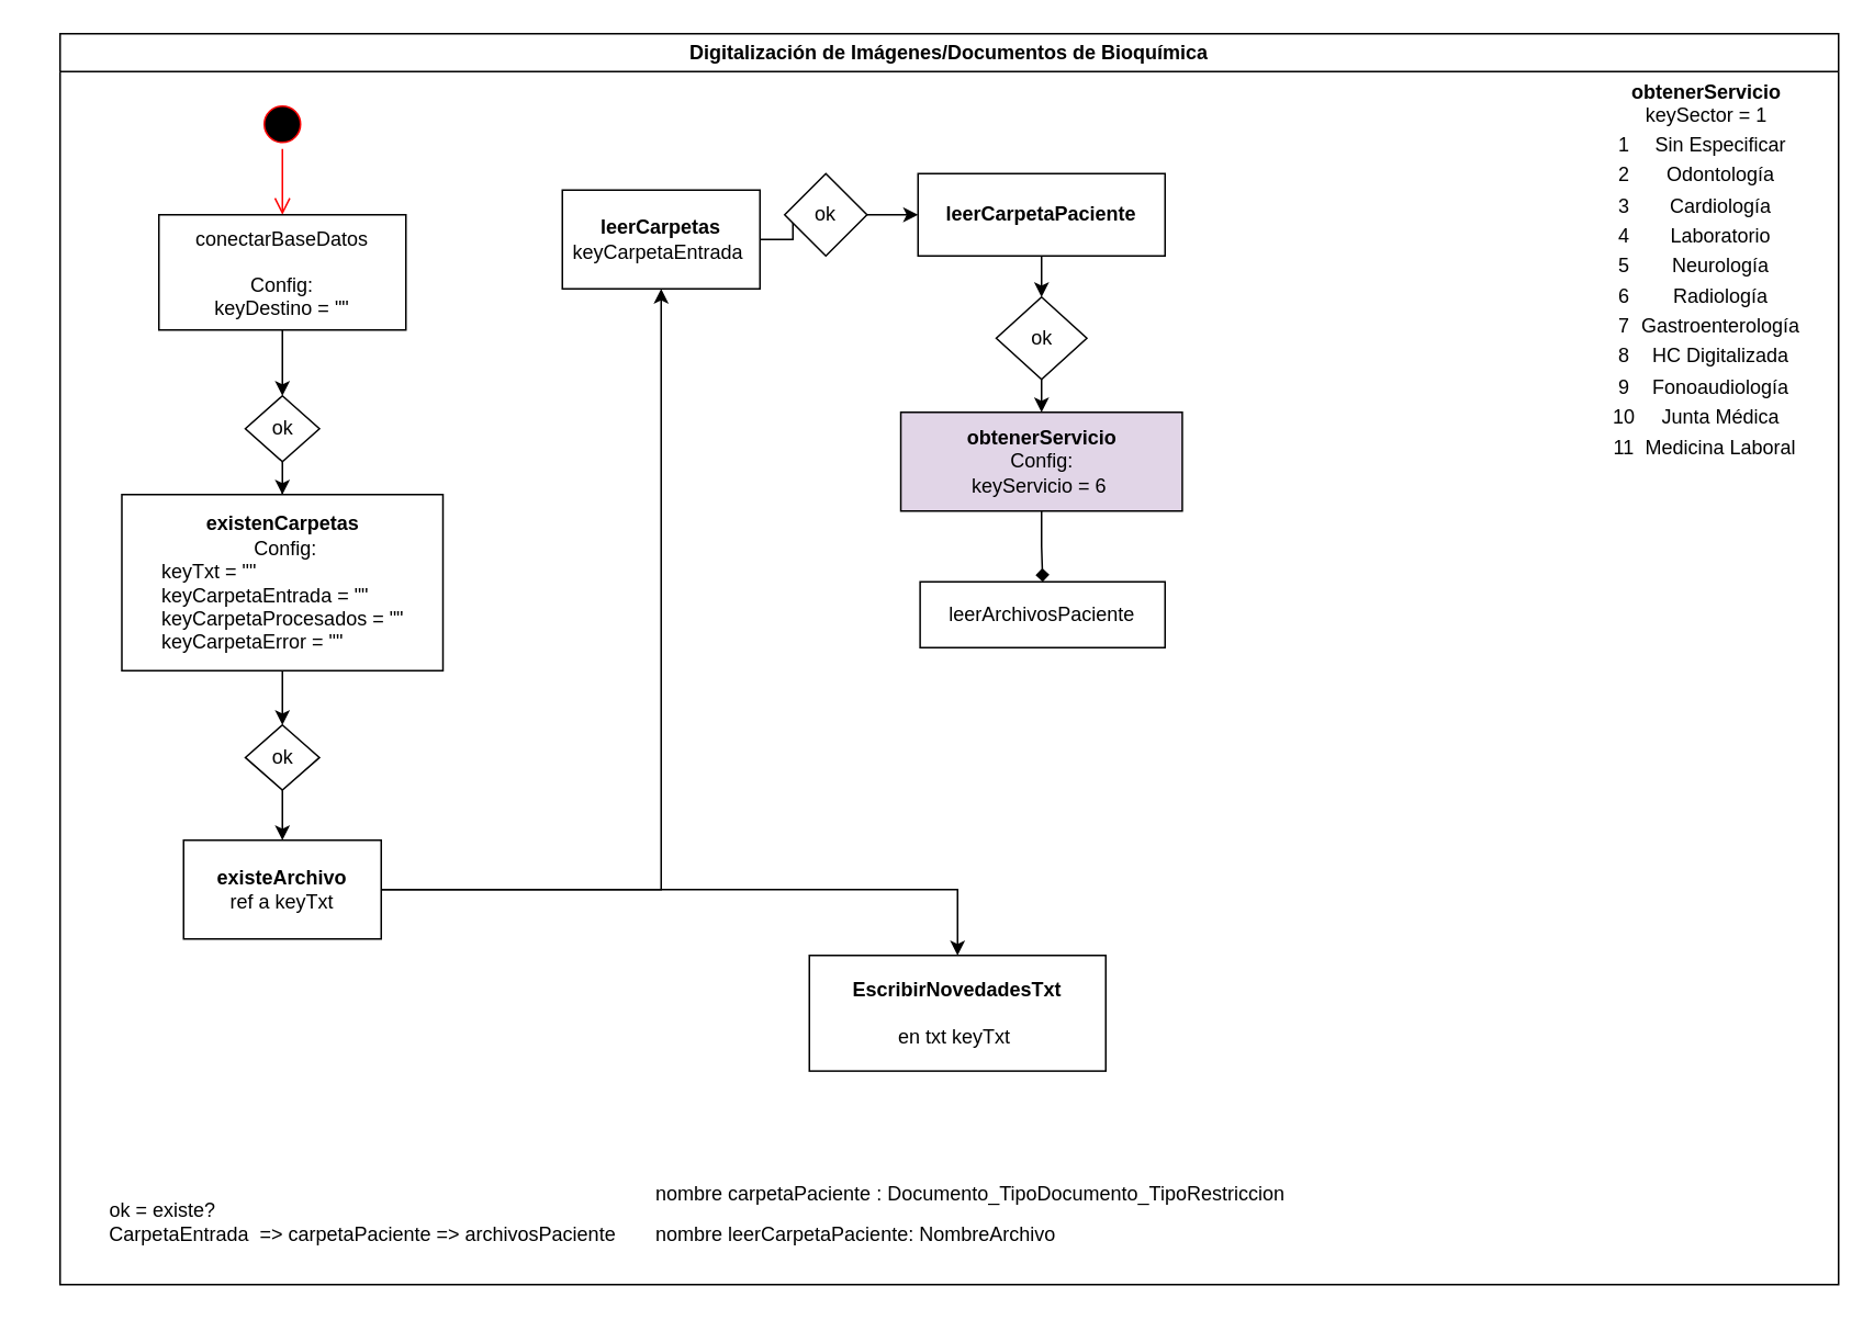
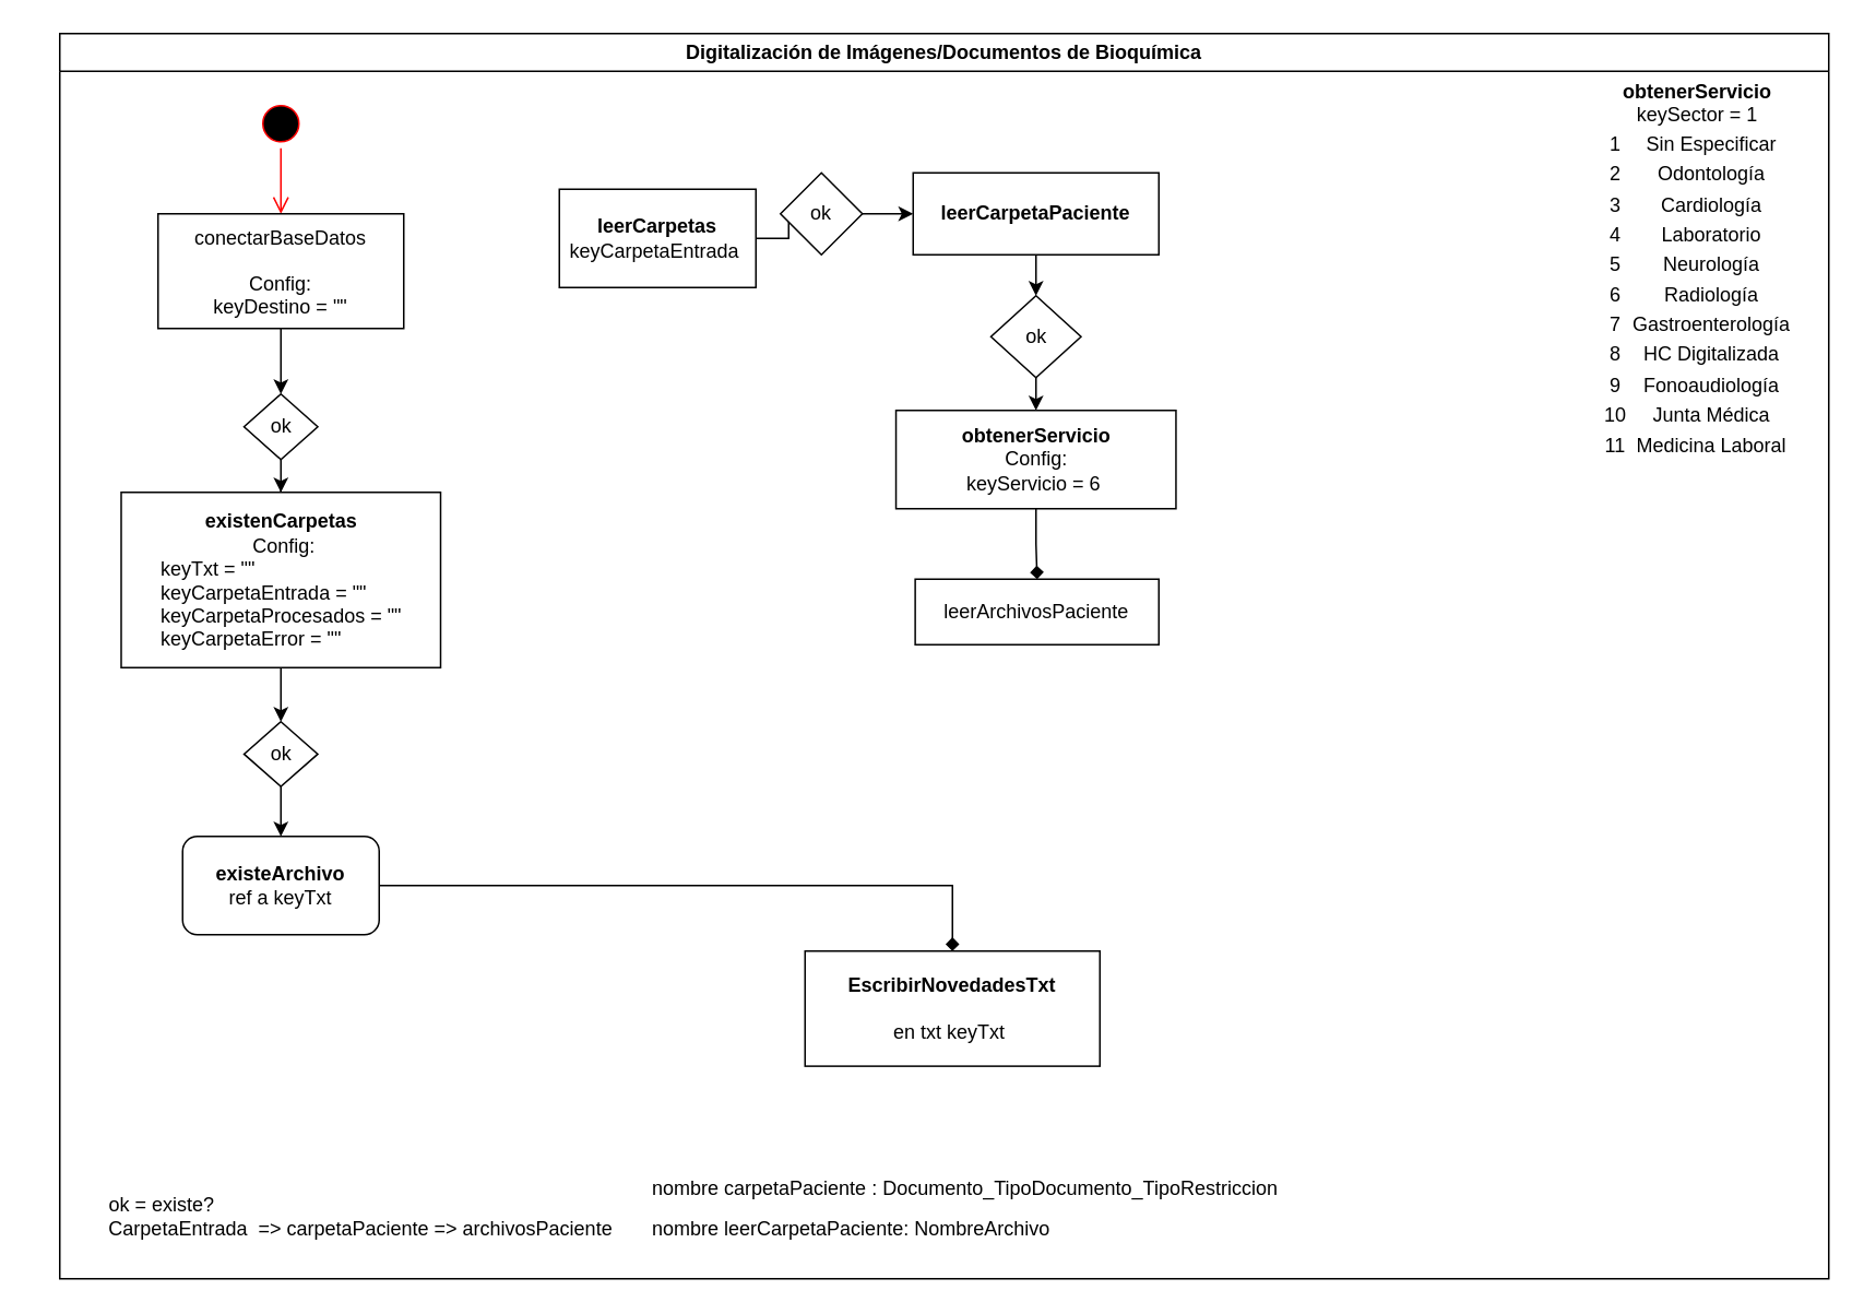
  <mxCell id="0" />
  <mxCell id="1" parent="0" />
  <mxCell id="2" value="Digitalización de Imágenes/Documentos de Bioquímica" style="swimlane;whiteSpace=wrap;startSize=23;" parent="1" vertex="1"><mxGeometry x="36" y="20" width="1080" height="760" as="geometry" /></mxCell>
  <mxCell id="3" value="" style="ellipse;shape=startState;fillColor=#000000;strokeColor=#ff0000;" parent="2" vertex="1"><mxGeometry x="120" y="40" width="30" height="30" as="geometry" /></mxCell>
  <mxCell id="4" value="" style="edgeStyle=elbowEdgeStyle;elbow=horizontal;verticalAlign=bottom;endArrow=open;endSize=8;strokeColor=#FF0000;endFill=1;rounded=0" parent="2" source="3" target="6" edge="1"><mxGeometry x="100" y="40" as="geometry"><mxPoint x="115" y="110" as="targetPoint" /></mxGeometry></mxCell>
  <mxCell id="5" value="" style="edgeStyle=orthogonalEdgeStyle;rounded=0;orthogonalLoop=1;jettySize=auto;html=1;" parent="2" source="6" target="7" edge="1"><mxGeometry relative="1" as="geometry" /></mxCell>
  <mxCell id="6" value="conectarBaseDatos&#10;&#10;Config: &#10;keyDestino = &quot;&quot;" style="align=center;fontStyle=0" parent="2" vertex="1"><mxGeometry x="60" y="110" width="150" height="70" as="geometry" /></mxCell>
  <mxCell id="7" value="ok" style="rhombus;whiteSpace=wrap;html=1;" parent="2" vertex="1"><mxGeometry x="112.5" y="220" width="45" height="40" as="geometry" /></mxCell>
  <mxCell id="8" value="&lt;span style=&quot;font-size: 12px&quot;&gt;&lt;b&gt;existenCarpetas&lt;/b&gt;&lt;br&gt;&lt;/span&gt;&lt;span&gt;&amp;nbsp;Config:&lt;/span&gt;&lt;br style=&quot;padding: 0px ; margin: 0px&quot;&gt;&lt;div style=&quot;text-align: left&quot;&gt;&lt;span&gt;keyTxt&amp;nbsp;&lt;/span&gt;&lt;span&gt;= &quot;&quot;&lt;/span&gt;&lt;/div&gt;&lt;span&gt;&lt;div style=&quot;text-align: left&quot;&gt;&lt;span&gt;keyCarpetaEntrada = &quot;&quot;&lt;/span&gt;&lt;/div&gt;&lt;/span&gt;&lt;span style=&quot;font-size: 12px&quot;&gt;&lt;div style=&quot;text-align: left&quot;&gt;&lt;span&gt;keyCarpetaProcesados = &quot;&quot;&lt;/span&gt;&lt;/div&gt;&lt;/span&gt;&lt;span style=&quot;font-size: 12px&quot;&gt;&lt;div style=&quot;text-align: left&quot;&gt;&lt;span&gt;keyCarpetaError = &quot;&quot;&lt;/span&gt;&lt;/div&gt;&lt;/span&gt;" style="whiteSpace=wrap;html=1;" parent="2" vertex="1"><mxGeometry x="37.5" y="280" width="195" height="107" as="geometry" /></mxCell>
  <mxCell id="9" value="" style="edgeStyle=orthogonalEdgeStyle;rounded=0;orthogonalLoop=1;jettySize=auto;html=1;" parent="2" source="7" target="8" edge="1"><mxGeometry relative="1" as="geometry" /></mxCell>
  <mxCell id="10" value="ok" style="rhombus;whiteSpace=wrap;html=1;" parent="2" vertex="1"><mxGeometry x="112.5" y="420" width="45" height="39.5" as="geometry" /></mxCell>
  <mxCell id="11" value="" style="edgeStyle=orthogonalEdgeStyle;rounded=0;orthogonalLoop=1;jettySize=auto;html=1;" parent="2" source="8" target="10" edge="1"><mxGeometry relative="1" as="geometry" /></mxCell>
- <mxCell id="12" value="&lt;span style=&quot;font-size: 12px&quot;&gt;&lt;b&gt;existeArchivo&lt;/b&gt;&lt;br&gt;ref a keyTxt&lt;br&gt;&lt;/span&gt;" style="whiteSpace=wrap;html=1;" parent="2" vertex="1"><mxGeometry x="75" y="490" width="120" height="60" as="geometry" /></mxCell>
+ <mxCell id="12" value="&lt;span style=&quot;font-size: 12px&quot;&gt;&lt;b&gt;existeArchivo&lt;/b&gt;&lt;br&gt;ref a keyTxt&lt;br&gt;&lt;/span&gt;" style="whiteSpace=wrap;html=1;rounded=1;" parent="2" vertex="1"><mxGeometry x="75" y="490" width="120" height="60" as="geometry" /></mxCell>
  <mxCell id="13" value="" style="edgeStyle=orthogonalEdgeStyle;rounded=0;orthogonalLoop=1;jettySize=auto;html=1;" parent="2" source="10" target="12" edge="1"><mxGeometry relative="1" as="geometry" /></mxCell>
  <mxCell id="14" value="&lt;span style=&quot;font-size: 12px&quot;&gt;&lt;b&gt;EscribirNovedadesTxt&lt;/b&gt;&lt;br&gt;&lt;br&gt;en txt keyTxt&lt;b&gt;&amp;nbsp;&lt;br&gt;&lt;/b&gt;&lt;/span&gt;" style="whiteSpace=wrap;html=1;" parent="2" vertex="1"><mxGeometry x="455" y="560" width="180" height="70.25" as="geometry" /></mxCell>
- <mxCell id="15" value="" style="edgeStyle=orthogonalEdgeStyle;rounded=0;orthogonalLoop=1;jettySize=auto;html=1;" parent="2" source="12" target="14" edge="1"><mxGeometry relative="1" as="geometry" /></mxCell>
+ <mxCell id="15" value="" style="edgeStyle=orthogonalEdgeStyle;rounded=0;orthogonalLoop=1;jettySize=auto;html=1;endArrow=diamond;" parent="2" source="12" target="14" edge="1"><mxGeometry relative="1" as="geometry" /></mxCell>
  <mxCell id="16" value="" style="edgeStyle=orthogonalEdgeStyle;rounded=0;orthogonalLoop=1;jettySize=auto;html=1;" parent="2" source="17" target="20" edge="1"><mxGeometry relative="1" as="geometry" /></mxCell>
  <mxCell id="17" value="&lt;span style=&quot;font-size: 12px&quot;&gt;&lt;b&gt;leerCarpetas&lt;br&gt;&lt;/b&gt;&lt;/span&gt;&lt;span style=&quot;text-align: left&quot;&gt;keyCarpetaEntrada&amp;nbsp;&lt;/span&gt;&lt;span style=&quot;font-size: 12px&quot;&gt;&lt;b&gt;&lt;br&gt;&lt;/b&gt;&lt;/span&gt;" style="whiteSpace=wrap;html=1;" parent="2" vertex="1"><mxGeometry x="305" y="95" width="120" height="60" as="geometry" /></mxCell>
- <mxCell id="18" value="" style="edgeStyle=orthogonalEdgeStyle;rounded=0;orthogonalLoop=1;jettySize=auto;html=1;" parent="2" source="12" target="17" edge="1"><mxGeometry relative="1" as="geometry" /></mxCell>
  <mxCell id="19" value="" style="edgeStyle=orthogonalEdgeStyle;rounded=0;orthogonalLoop=1;jettySize=auto;html=1;" edge="1" parent="2" source="20" target="23"><mxGeometry relative="1" as="geometry" /></mxCell>
  <mxCell id="20" value="ok" style="rhombus;whiteSpace=wrap;html=1;" parent="2" vertex="1"><mxGeometry x="440" y="85" width="50" height="50" as="geometry" /></mxCell>
  <mxCell id="21" value="ok = existe?" style="text;html=1;strokeColor=none;fillColor=none;align=center;verticalAlign=middle;whiteSpace=wrap;rounded=0;" parent="2" vertex="1"><mxGeometry x="20" y="700" width="85" height="30" as="geometry" /></mxCell>
  <mxCell id="22" value="CarpetaEntrada&amp;nbsp; =&amp;gt; carpetaPaciente =&amp;gt; archivosPaciente" style="text;html=1;strokeColor=none;fillColor=none;align=center;verticalAlign=middle;whiteSpace=wrap;rounded=0;" vertex="1" parent="2"><mxGeometry x="-16" y="710" width="400" height="40" as="geometry" /></mxCell>
  <mxCell id="23" value="&lt;b&gt;leerCarpetaPaciente&lt;/b&gt;" style="whiteSpace=wrap;html=1;" vertex="1" parent="2"><mxGeometry x="521" y="85" width="150" height="50" as="geometry" /></mxCell>
  <mxCell id="24" value="" style="edgeStyle=orthogonalEdgeStyle;rounded=0;orthogonalLoop=1;jettySize=auto;html=1;" edge="1" parent="2" source="25" target="27"><mxGeometry relative="1" as="geometry" /></mxCell>
  <mxCell id="25" value="ok" style="rhombus;whiteSpace=wrap;html=1;" vertex="1" parent="2"><mxGeometry x="568.5" y="160" width="55" height="50" as="geometry" /></mxCell>
  <mxCell id="26" value="" style="edgeStyle=orthogonalEdgeStyle;rounded=0;orthogonalLoop=1;jettySize=auto;html=1;" edge="1" parent="2" source="23" target="25"><mxGeometry relative="1" as="geometry" /></mxCell>
- <mxCell id="27" value="&lt;b&gt;obtenerServicio&lt;/b&gt;&lt;br&gt;Config:&lt;br&gt;keyServicio = 6&amp;nbsp;" style="whiteSpace=wrap;html=1;fillColor=#e1d5e7;" vertex="1" parent="2"><mxGeometry x="510.53" y="230" width="170.93" height="60" as="geometry" /></mxCell>
+ <mxCell id="27" value="&lt;b&gt;obtenerServicio&lt;/b&gt;&lt;br&gt;Config:&lt;br&gt;keyServicio = 6&amp;nbsp;" style="whiteSpace=wrap;html=1;" vertex="1" parent="2"><mxGeometry x="510.53" y="230" width="170.93" height="60" as="geometry" /></mxCell>
  <mxCell id="28" value="leerArchivosPaciente" style="whiteSpace=wrap;html=1;" vertex="1" parent="2"><mxGeometry x="522.25" y="333" width="148.75" height="40" as="geometry" /></mxCell>
  <mxCell id="29" value="" style="edgeStyle=orthogonalEdgeStyle;rounded=0;orthogonalLoop=1;jettySize=auto;html=1;endArrow=diamond;" edge="1" parent="2" source="27" target="28"><mxGeometry relative="1" as="geometry" /></mxCell>
  <mxCell id="30" value="&lt;b&gt;obtenerServicio&lt;br&gt;&lt;/b&gt;keySector = 1&lt;br&gt;&lt;table&gt;&lt;tbody&gt;&lt;tr&gt;&lt;td&gt;1&lt;/td&gt;&lt;td&gt;Sin Especificar&lt;/td&gt;&lt;/tr&gt;&lt;tr&gt;&lt;td&gt;2&lt;/td&gt;&lt;td&gt;Odontología&lt;/td&gt;&lt;/tr&gt;&lt;tr&gt;&lt;td&gt;3&lt;/td&gt;&lt;td&gt;Cardiología&lt;/td&gt;&lt;/tr&gt;&lt;tr&gt;&lt;td&gt;4&lt;/td&gt;&lt;td&gt;Laboratorio&lt;/td&gt;&lt;/tr&gt;&lt;tr&gt;&lt;td&gt;5&lt;/td&gt;&lt;td&gt;Neurología&lt;/td&gt;&lt;/tr&gt;&lt;tr&gt;&lt;td&gt;6&lt;/td&gt;&lt;td&gt;Radiología&lt;/td&gt;&lt;/tr&gt;&lt;tr&gt;&lt;td&gt;7&lt;/td&gt;&lt;td&gt;Gastroenterología&lt;/td&gt;&lt;/tr&gt;&lt;tr&gt;&lt;td&gt;8&lt;/td&gt;&lt;td&gt;HC Digitalizada&lt;/td&gt;&lt;/tr&gt;&lt;tr&gt;&lt;td&gt;9&lt;/td&gt;&lt;td&gt;Fonoaudiología&lt;/td&gt;&lt;/tr&gt;&lt;tr&gt;&lt;td&gt;10&lt;/td&gt;&lt;td&gt;Junta Médica&lt;/td&gt;&lt;/tr&gt;&lt;tr&gt;&lt;td&gt;11&lt;/td&gt;&lt;td&gt;Medicina Laboral&lt;/td&gt;&lt;/tr&gt;&lt;/tbody&gt;&lt;/table&gt;" style="text;html=1;strokeColor=none;fillColor=none;align=center;verticalAlign=middle;whiteSpace=wrap;rounded=0;" vertex="1" parent="2"><mxGeometry x="920" y="35" width="160" height="220" as="geometry" /></mxCell>
  <mxCell id="31" value="nombre&amp;nbsp;&lt;span style=&quot;text-align: center&quot;&gt;carpetaPaciente&amp;nbsp;&lt;/span&gt;: Documento_TipoDocumento_TipoRestriccion" style="text;html=1;strokeColor=none;fillColor=none;align=left;verticalAlign=middle;whiteSpace=wrap;rounded=0;" vertex="1" parent="2"><mxGeometry x="360" y="680" width="460" height="50" as="geometry" /></mxCell>
  <mxCell id="32" value="nombre&amp;nbsp;&lt;span style=&quot;text-align: center&quot;&gt;leerCarpetaPaciente&lt;/span&gt;: NombreArchivo" style="text;html=1;strokeColor=none;fillColor=none;align=left;verticalAlign=middle;whiteSpace=wrap;rounded=0;" vertex="1" parent="2"><mxGeometry x="360" y="705" width="460" height="50" as="geometry" /></mxCell>
